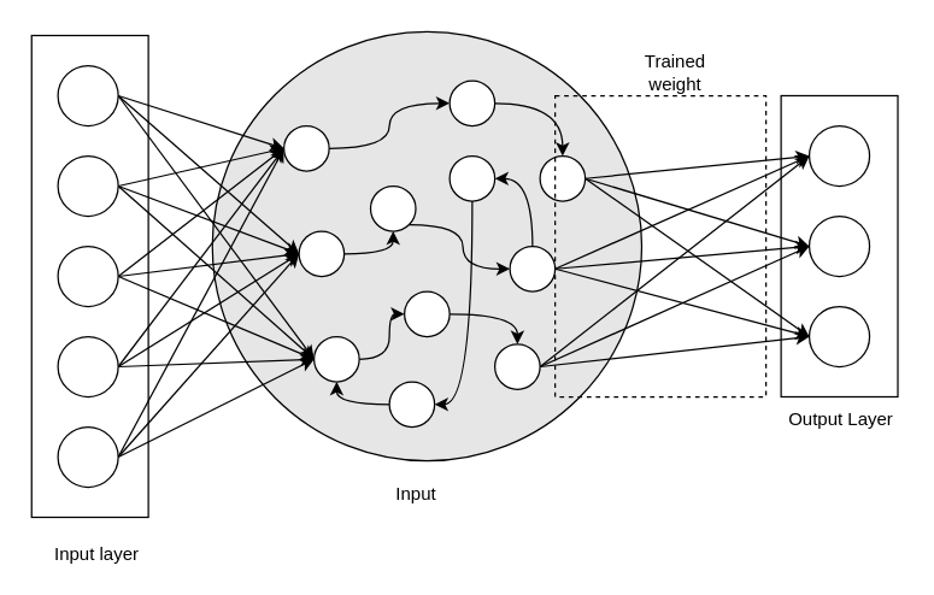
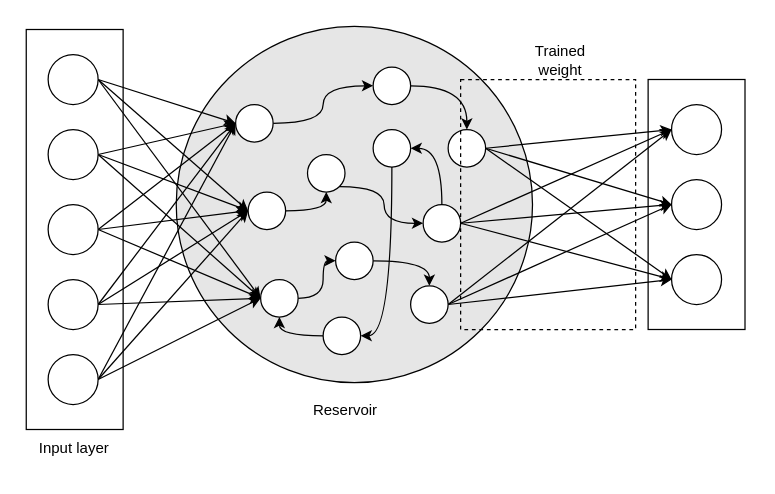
  <mxCell id="0" />
  <mxCell id="1" parent="0" />
  <mxCell id="2" value="" style="ellipse;whiteSpace=wrap;html=1;aspect=fixed;fillColor=#E6E6E6;" vertex="1" parent="1"><mxGeometry x="140.5" y="20.5" width="285" height="285" as="geometry" /></mxCell>
  <mxCell id="3" style="rounded=0;orthogonalLoop=1;jettySize=auto;html=1;exitX=1;exitY=0.5;exitDx=0;exitDy=0;entryX=0;entryY=0.5;entryDx=0;entryDy=0;" edge="1" parent="1" source="6" target="24"><mxGeometry relative="1" as="geometry" /></mxCell>
  <mxCell id="4" style="rounded=0;orthogonalLoop=1;jettySize=auto;html=1;exitX=1;exitY=0.5;exitDx=0;exitDy=0;entryX=0;entryY=0.5;entryDx=0;entryDy=0;" edge="1" parent="1" source="6" target="47"><mxGeometry relative="1" as="geometry" /></mxCell>
  <mxCell id="5" style="rounded=0;orthogonalLoop=1;jettySize=auto;html=1;exitX=1;exitY=0.5;exitDx=0;exitDy=0;entryX=0;entryY=0.5;entryDx=0;entryDy=0;" edge="1" parent="1" source="6" target="39"><mxGeometry relative="1" as="geometry" /></mxCell>
  <mxCell id="6" value="" style="ellipse;whiteSpace=wrap;html=1;aspect=fixed;" vertex="1" parent="1"><mxGeometry x="38" y="43" width="40" height="40" as="geometry" /></mxCell>
  <mxCell id="7" style="rounded=0;orthogonalLoop=1;jettySize=auto;html=1;exitX=1;exitY=0.5;exitDx=0;exitDy=0;entryX=0;entryY=0.5;entryDx=0;entryDy=0;" edge="1" parent="1" source="10" target="24"><mxGeometry relative="1" as="geometry" /></mxCell>
  <mxCell id="8" style="rounded=0;orthogonalLoop=1;jettySize=auto;html=1;exitX=1;exitY=0.5;exitDx=0;exitDy=0;entryX=0;entryY=0.5;entryDx=0;entryDy=0;" edge="1" parent="1" source="10" target="47"><mxGeometry relative="1" as="geometry" /></mxCell>
  <mxCell id="9" style="rounded=0;orthogonalLoop=1;jettySize=auto;html=1;exitX=1;exitY=0.5;exitDx=0;exitDy=0;entryX=0;entryY=0.5;entryDx=0;entryDy=0;" edge="1" parent="1" source="10" target="39"><mxGeometry relative="1" as="geometry" /></mxCell>
  <mxCell id="10" value="" style="ellipse;whiteSpace=wrap;html=1;aspect=fixed;" vertex="1" parent="1"><mxGeometry x="38" y="103" width="40" height="40" as="geometry" /></mxCell>
  <mxCell id="11" style="rounded=0;orthogonalLoop=1;jettySize=auto;html=1;exitX=1;exitY=0.5;exitDx=0;exitDy=0;entryX=0;entryY=0.5;entryDx=0;entryDy=0;" edge="1" parent="1" source="14" target="24"><mxGeometry relative="1" as="geometry" /></mxCell>
  <mxCell id="12" style="rounded=0;orthogonalLoop=1;jettySize=auto;html=1;exitX=1;exitY=0.5;exitDx=0;exitDy=0;entryX=0;entryY=0.5;entryDx=0;entryDy=0;" edge="1" parent="1" source="14" target="47"><mxGeometry relative="1" as="geometry" /></mxCell>
  <mxCell id="13" style="rounded=0;orthogonalLoop=1;jettySize=auto;html=1;exitX=1;exitY=0.5;exitDx=0;exitDy=0;entryX=0;entryY=0.5;entryDx=0;entryDy=0;" edge="1" parent="1" source="14" target="39"><mxGeometry relative="1" as="geometry" /></mxCell>
  <mxCell id="14" value="" style="ellipse;whiteSpace=wrap;html=1;aspect=fixed;" vertex="1" parent="1"><mxGeometry x="38" y="163" width="40" height="40" as="geometry" /></mxCell>
  <mxCell id="15" style="rounded=0;orthogonalLoop=1;jettySize=auto;html=1;exitX=1;exitY=0.5;exitDx=0;exitDy=0;entryX=0;entryY=0.5;entryDx=0;entryDy=0;" edge="1" parent="1" source="18" target="24"><mxGeometry relative="1" as="geometry" /></mxCell>
  <mxCell id="16" style="rounded=0;orthogonalLoop=1;jettySize=auto;html=1;exitX=1;exitY=0.5;exitDx=0;exitDy=0;entryX=0;entryY=0.5;entryDx=0;entryDy=0;" edge="1" parent="1" source="18" target="47"><mxGeometry relative="1" as="geometry" /></mxCell>
  <mxCell id="17" style="rounded=0;orthogonalLoop=1;jettySize=auto;html=1;exitX=1;exitY=0.5;exitDx=0;exitDy=0;entryX=0;entryY=0.5;entryDx=0;entryDy=0;" edge="1" parent="1" source="18" target="39"><mxGeometry relative="1" as="geometry" /></mxCell>
  <mxCell id="18" value="" style="ellipse;whiteSpace=wrap;html=1;aspect=fixed;" vertex="1" parent="1"><mxGeometry x="38" y="223" width="40" height="40" as="geometry" /></mxCell>
  <mxCell id="19" style="rounded=0;orthogonalLoop=1;jettySize=auto;html=1;exitX=1;exitY=0.5;exitDx=0;exitDy=0;entryX=0;entryY=0.5;entryDx=0;entryDy=0;" edge="1" parent="1" source="22" target="24"><mxGeometry relative="1" as="geometry" /></mxCell>
  <mxCell id="20" style="rounded=0;orthogonalLoop=1;jettySize=auto;html=1;exitX=1;exitY=0.5;exitDx=0;exitDy=0;entryX=0;entryY=0.5;entryDx=0;entryDy=0;" edge="1" parent="1" source="22" target="47"><mxGeometry relative="1" as="geometry" /></mxCell>
  <mxCell id="21" style="rounded=0;orthogonalLoop=1;jettySize=auto;html=1;exitX=1;exitY=0.5;exitDx=0;exitDy=0;entryX=0;entryY=0.5;entryDx=0;entryDy=0;" edge="1" parent="1" source="22" target="39"><mxGeometry relative="1" as="geometry" /></mxCell>
  <mxCell id="22" value="" style="ellipse;whiteSpace=wrap;html=1;aspect=fixed;" vertex="1" parent="1"><mxGeometry x="38" y="283" width="40" height="40" as="geometry" /></mxCell>
  <mxCell id="23" style="edgeStyle=orthogonalEdgeStyle;rounded=0;orthogonalLoop=1;jettySize=auto;html=1;exitX=1;exitY=0.5;exitDx=0;exitDy=0;entryX=0;entryY=0.5;entryDx=0;entryDy=0;curved=1;" edge="1" parent="1" source="24" target="30"><mxGeometry relative="1" as="geometry" /></mxCell>
  <mxCell id="24" value="" style="ellipse;whiteSpace=wrap;html=1;aspect=fixed;" vertex="1" parent="1"><mxGeometry x="188" y="83" width="30" height="30" as="geometry" /></mxCell>
  <mxCell id="25" style="edgeStyle=orthogonalEdgeStyle;rounded=0;orthogonalLoop=1;jettySize=auto;html=1;exitX=0.5;exitY=1;exitDx=0;exitDy=0;entryX=1;entryY=0.5;entryDx=0;entryDy=0;curved=1;" edge="1" parent="1" source="26" target="45"><mxGeometry relative="1" as="geometry" /></mxCell>
  <mxCell id="26" value="" style="ellipse;whiteSpace=wrap;html=1;aspect=fixed;" vertex="1" parent="1"><mxGeometry x="298" y="103" width="30" height="30" as="geometry" /></mxCell>
  <mxCell id="27" style="edgeStyle=orthogonalEdgeStyle;rounded=0;orthogonalLoop=1;jettySize=auto;html=1;exitX=1;exitY=1;exitDx=0;exitDy=0;entryX=0;entryY=0.5;entryDx=0;entryDy=0;curved=1;" edge="1" parent="1" source="28" target="35"><mxGeometry relative="1" as="geometry" /></mxCell>
  <mxCell id="28" value="" style="ellipse;whiteSpace=wrap;html=1;aspect=fixed;" vertex="1" parent="1"><mxGeometry x="245.5" y="123" width="30" height="30" as="geometry" /></mxCell>
  <mxCell id="29" style="edgeStyle=orthogonalEdgeStyle;rounded=0;orthogonalLoop=1;jettySize=auto;html=1;exitX=1;exitY=0.5;exitDx=0;exitDy=0;curved=1;" edge="1" parent="1" source="30" target="51"><mxGeometry relative="1" as="geometry" /></mxCell>
  <mxCell id="30" value="" style="ellipse;whiteSpace=wrap;html=1;aspect=fixed;" vertex="1" parent="1"><mxGeometry x="298" y="53" width="30" height="30" as="geometry" /></mxCell>
  <mxCell id="31" style="edgeStyle=orthogonalEdgeStyle;rounded=0;orthogonalLoop=1;jettySize=auto;html=1;exitX=0.5;exitY=0;exitDx=0;exitDy=0;entryX=1;entryY=0.5;entryDx=0;entryDy=0;curved=1;" edge="1" parent="1" source="35" target="26"><mxGeometry relative="1" as="geometry" /></mxCell>
  <mxCell id="32" style="rounded=0;orthogonalLoop=1;jettySize=auto;html=1;exitX=1;exitY=0.5;exitDx=0;exitDy=0;entryX=0;entryY=0.5;entryDx=0;entryDy=0;" edge="1" parent="1" source="35" target="52"><mxGeometry relative="1" as="geometry" /></mxCell>
  <mxCell id="33" style="rounded=0;orthogonalLoop=1;jettySize=auto;html=1;exitX=1;exitY=0.5;exitDx=0;exitDy=0;entryX=0;entryY=0.5;entryDx=0;entryDy=0;" edge="1" parent="1" source="35" target="53"><mxGeometry relative="1" as="geometry" /></mxCell>
  <mxCell id="34" style="rounded=0;orthogonalLoop=1;jettySize=auto;html=1;exitX=1;exitY=0.5;exitDx=0;exitDy=0;entryX=0;entryY=0.5;entryDx=0;entryDy=0;" edge="1" parent="1" source="35" target="54"><mxGeometry relative="1" as="geometry" /></mxCell>
  <mxCell id="35" value="" style="ellipse;whiteSpace=wrap;html=1;aspect=fixed;" vertex="1" parent="1"><mxGeometry x="338" y="163" width="30" height="30" as="geometry" /></mxCell>
  <mxCell id="36" style="edgeStyle=orthogonalEdgeStyle;rounded=0;orthogonalLoop=1;jettySize=auto;html=1;exitX=1;exitY=0.5;exitDx=0;exitDy=0;entryX=0.5;entryY=0;entryDx=0;entryDy=0;curved=1;" edge="1" parent="1" source="37" target="43"><mxGeometry relative="1" as="geometry" /></mxCell>
  <mxCell id="37" value="" style="ellipse;whiteSpace=wrap;html=1;aspect=fixed;" vertex="1" parent="1"><mxGeometry x="268" y="193" width="30" height="30" as="geometry" /></mxCell>
  <mxCell id="38" style="edgeStyle=orthogonalEdgeStyle;rounded=0;orthogonalLoop=1;jettySize=auto;html=1;exitX=1;exitY=0.5;exitDx=0;exitDy=0;entryX=0;entryY=0.5;entryDx=0;entryDy=0;curved=1;" edge="1" parent="1" source="39" target="37"><mxGeometry relative="1" as="geometry" /></mxCell>
  <mxCell id="39" value="" style="ellipse;whiteSpace=wrap;html=1;aspect=fixed;" vertex="1" parent="1"><mxGeometry x="208" y="223" width="30" height="30" as="geometry" /></mxCell>
  <mxCell id="40" style="rounded=0;orthogonalLoop=1;jettySize=auto;html=1;exitX=1;exitY=0.5;exitDx=0;exitDy=0;entryX=0;entryY=0.5;entryDx=0;entryDy=0;" edge="1" parent="1" source="43" target="52"><mxGeometry relative="1" as="geometry" /></mxCell>
  <mxCell id="41" style="rounded=0;orthogonalLoop=1;jettySize=auto;html=1;exitX=1;exitY=0.5;exitDx=0;exitDy=0;entryX=0;entryY=0.5;entryDx=0;entryDy=0;" edge="1" parent="1" source="43" target="53"><mxGeometry relative="1" as="geometry" /></mxCell>
  <mxCell id="42" style="rounded=0;orthogonalLoop=1;jettySize=auto;html=1;exitX=1;exitY=0.5;exitDx=0;exitDy=0;entryX=0;entryY=0.5;entryDx=0;entryDy=0;" edge="1" parent="1" source="43" target="54"><mxGeometry relative="1" as="geometry" /></mxCell>
  <mxCell id="43" value="" style="ellipse;whiteSpace=wrap;html=1;aspect=fixed;" vertex="1" parent="1"><mxGeometry x="328" y="228" width="30" height="30" as="geometry" /></mxCell>
  <mxCell id="44" style="edgeStyle=orthogonalEdgeStyle;rounded=0;orthogonalLoop=1;jettySize=auto;html=1;exitX=0;exitY=0.5;exitDx=0;exitDy=0;entryX=0.5;entryY=1;entryDx=0;entryDy=0;curved=1;" edge="1" parent="1" source="45" target="39"><mxGeometry relative="1" as="geometry" /></mxCell>
  <mxCell id="45" value="" style="ellipse;whiteSpace=wrap;html=1;aspect=fixed;" vertex="1" parent="1"><mxGeometry x="258" y="253" width="30" height="30" as="geometry" /></mxCell>
  <mxCell id="46" style="edgeStyle=orthogonalEdgeStyle;rounded=0;orthogonalLoop=1;jettySize=auto;html=1;exitX=1;exitY=0.5;exitDx=0;exitDy=0;entryX=0.5;entryY=1;entryDx=0;entryDy=0;curved=1;" edge="1" parent="1" source="47" target="28"><mxGeometry relative="1" as="geometry" /></mxCell>
  <mxCell id="47" value="" style="ellipse;whiteSpace=wrap;html=1;aspect=fixed;" vertex="1" parent="1"><mxGeometry x="198" y="153" width="30" height="30" as="geometry" /></mxCell>
  <mxCell id="48" style="rounded=0;orthogonalLoop=1;jettySize=auto;html=1;exitX=1;exitY=0.5;exitDx=0;exitDy=0;entryX=0;entryY=0.5;entryDx=0;entryDy=0;" edge="1" parent="1" source="51" target="52"><mxGeometry relative="1" as="geometry" /></mxCell>
  <mxCell id="49" style="rounded=0;orthogonalLoop=1;jettySize=auto;html=1;exitX=1;exitY=0.5;exitDx=0;exitDy=0;entryX=0;entryY=0.5;entryDx=0;entryDy=0;" edge="1" parent="1" source="51" target="53"><mxGeometry relative="1" as="geometry" /></mxCell>
  <mxCell id="50" style="rounded=0;orthogonalLoop=1;jettySize=auto;html=1;exitX=1;exitY=0.5;exitDx=0;exitDy=0;entryX=0;entryY=0.5;entryDx=0;entryDy=0;" edge="1" parent="1" source="51" target="54"><mxGeometry relative="1" as="geometry"><mxPoint x="408" y="118" as="targetPoint" /></mxGeometry></mxCell>
  <mxCell id="51" value="" style="ellipse;whiteSpace=wrap;html=1;aspect=fixed;" vertex="1" parent="1"><mxGeometry x="358" y="103" width="30" height="30" as="geometry" /></mxCell>
  <mxCell id="52" value="" style="ellipse;whiteSpace=wrap;html=1;aspect=fixed;" vertex="1" parent="1"><mxGeometry x="536.75" y="83" width="40" height="40" as="geometry" /></mxCell>
  <mxCell id="53" value="" style="ellipse;whiteSpace=wrap;html=1;aspect=fixed;" vertex="1" parent="1"><mxGeometry x="536.75" y="143" width="40" height="40" as="geometry" /></mxCell>
  <mxCell id="54" value="" style="ellipse;whiteSpace=wrap;html=1;aspect=fixed;" vertex="1" parent="1"><mxGeometry x="536.75" y="203" width="40" height="40" as="geometry" /></mxCell>
- <mxCell id="55" value="Input" style="text;html=1;align=center;verticalAlign=middle;whiteSpace=wrap;rounded=0;" vertex="1" parent="1"><mxGeometry x="245.5" y="313" width="60" height="30" as="geometry" /></mxCell>
+ <mxCell id="55" value="Reservoir" style="text;html=1;align=center;verticalAlign=middle;whiteSpace=wrap;rounded=0;" vertex="1" parent="1"><mxGeometry x="245.5" y="313" width="60" height="30" as="geometry" /></mxCell>
  <mxCell id="56" value="" style="rounded=0;whiteSpace=wrap;html=1;fillColor=none;" vertex="1" parent="1"><mxGeometry x="20.5" y="23" width="77.5" height="320" as="geometry" /></mxCell>
  <mxCell id="57" value="" style="rounded=0;whiteSpace=wrap;html=1;fillColor=none;" vertex="1" parent="1"><mxGeometry x="518" y="63" width="77.5" height="200" as="geometry" /></mxCell>
- <mxCell id="58" value="Input layer" style="text;html=1;align=center;verticalAlign=middle;whiteSpace=wrap;rounded=0;" vertex="1" parent="1"><mxGeometry x="34.25" y="353" width="60" height="30" as="geometry" /></mxCell>
- <mxCell id="59" value="Output Layer" style="text;html=1;align=center;verticalAlign=middle;whiteSpace=wrap;rounded=0;" vertex="1" parent="1"><mxGeometry x="518" y="263" width="80" height="30" as="geometry" /></mxCell>
+ <mxCell id="58" value="Input layer" style="text;html=1;align=center;verticalAlign=middle;whiteSpace=wrap;rounded=0;" vertex="1" parent="1"><mxGeometry x="29.25" y="343" width="60" height="30" as="geometry" /></mxCell>
  <mxCell id="60" value="" style="rounded=0;whiteSpace=wrap;html=1;fillColor=none;dashed=1;" vertex="1" parent="1"><mxGeometry x="368" y="63" width="140" height="200" as="geometry" /></mxCell>
  <mxCell id="61" value="Trained weight" style="text;html=1;align=center;verticalAlign=middle;whiteSpace=wrap;rounded=0;" vertex="1" parent="1"><mxGeometry x="408" y="33" width="80" height="30" as="geometry" /></mxCell>
